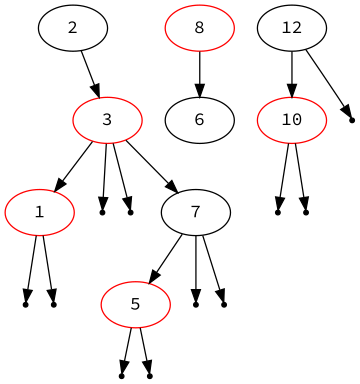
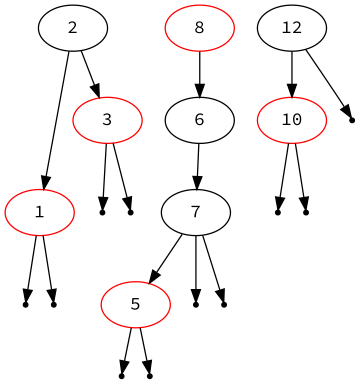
  digraph {
    fontname="Source Code Pro"
    node [fontname="Source Code Pro" shape=point]
    edge [fontname="Source Code Pro"]
    n1 [label=2 shape=""]
    n2 [color=red label=1 shape=""]
    n3 [color=red label=3 shape=""]
    n4 [color=red label=8 shape=""]
    n5 [label=6 shape=""]
    null1
    null2
    null3
    null4
    n10 [color=black label=7 shape=""]
    n11 [label=12 shape=""]
    n12 [color=red label=10 shape=""]
    null11
    n14 [color=red label=5 shape=""]
    null5
    null6
    null7
    null8
    null9
    null10
-   n3 -> n2
+   n1 -> n2
    n1 -> n3
    n2 -> null1
    n2 -> null2
    n3 -> null3
    n3 -> null4
    n4 -> n5
-   n3 -> n10
+   n5 -> n10
    n10 -> n14
    n10 -> null7
    n10 -> null8
    n11 -> n12
    n11 -> null11
    n12 -> null9
    n12 -> null10
    n14 -> null5
    n14 -> null6
  }
